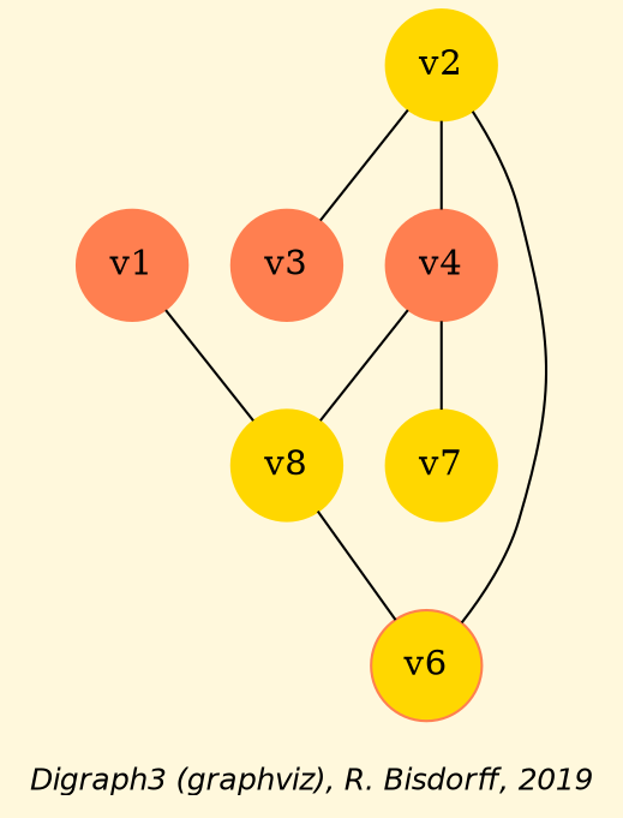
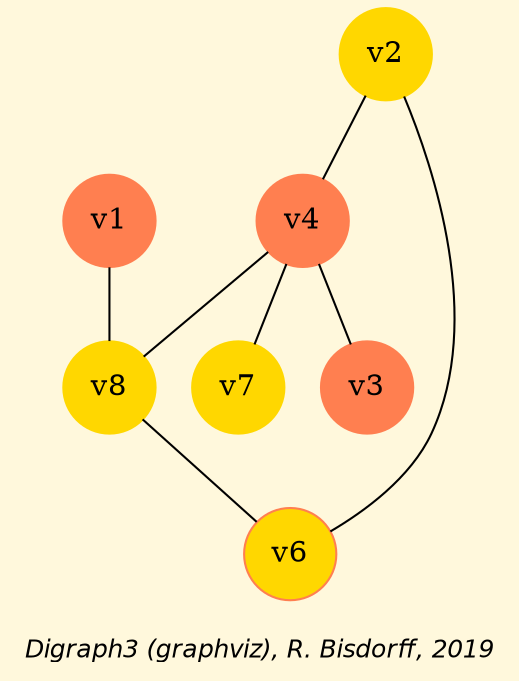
  strict graph {
    bgcolor=cornsilk
    fontname="Helvetica-Oblique"
    fontsize=12
    label="\nDigraph3 (graphviz), R. Bisdorff, 2019"
    node [color=coral shape=circle style=filled]
    edge [arrowhead=none arrowtail=none color=black dir=both style="setlinewidth(1)"]
    n1 [label=v1]
    n2 [color=gold label=v8]
    n3 [fillcolor=gold label=v6]
    n4 [color=gold label=v2]
    n5 [label=v3]
    n6 [label=v4]
    n7 [color=gold label=v7]
    n1 -- n2
    n2 -- n3
    n4 -- n3
-   n4 -- n5
+   n6 -- n5
    n4 -- n6
    n6 -- n2
    n6 -- n7
  }
